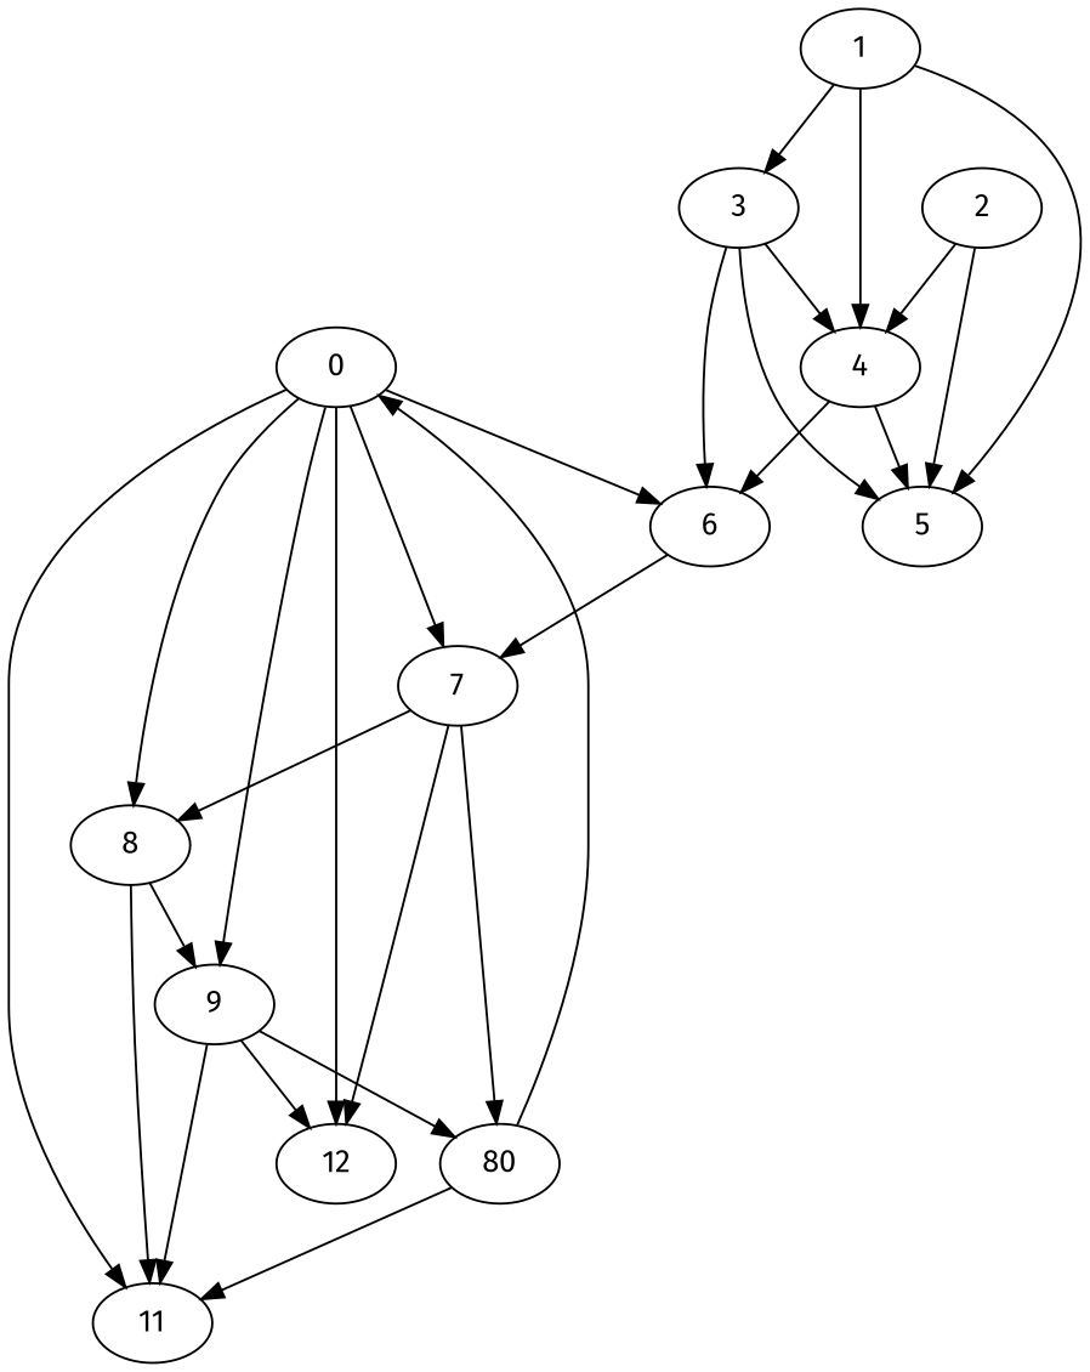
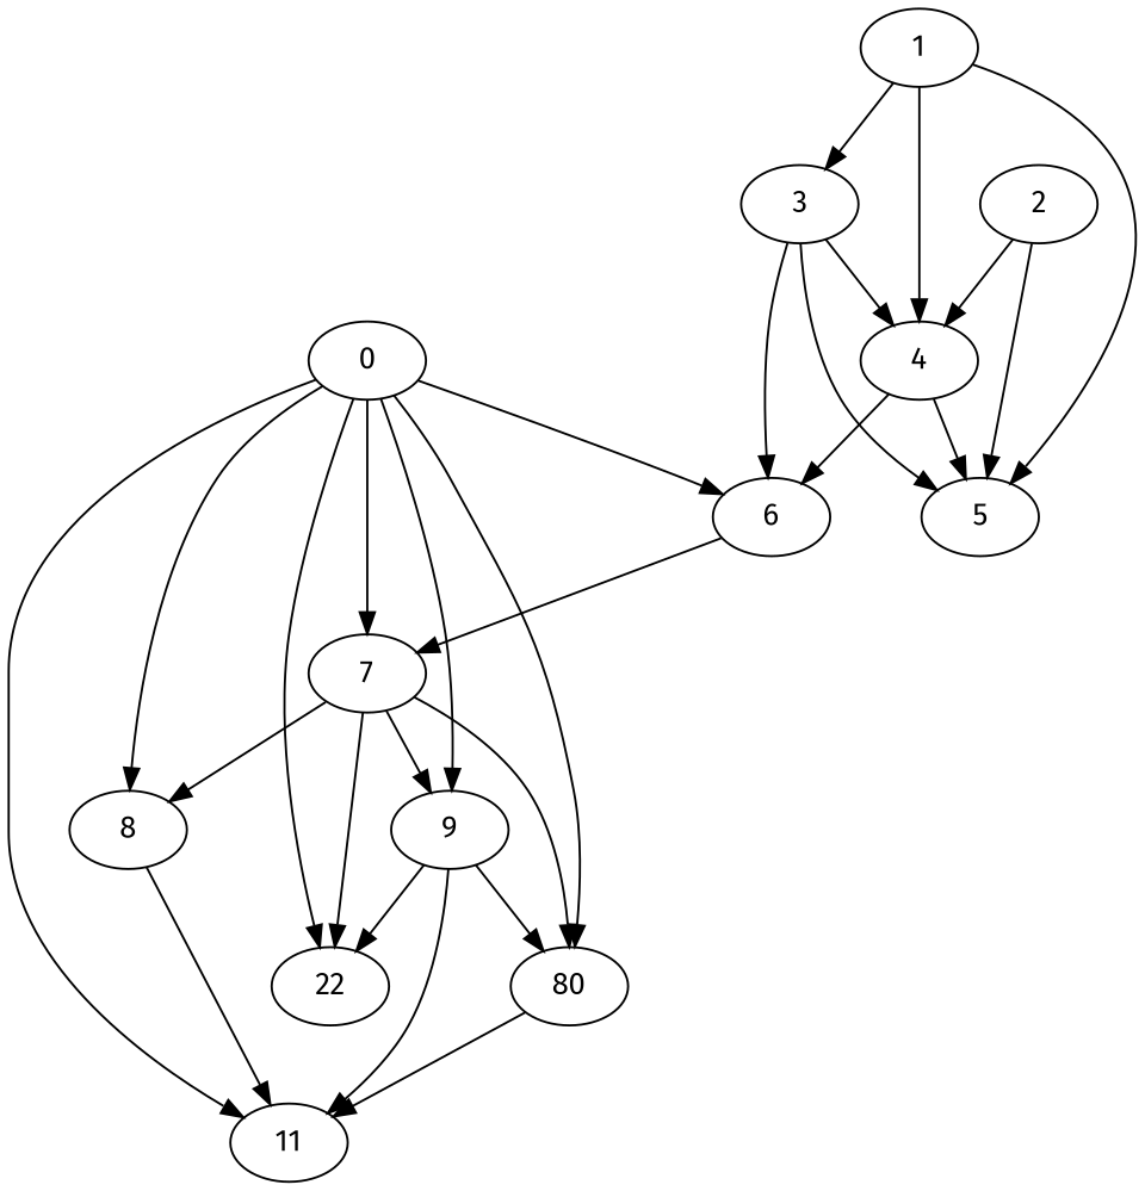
  digraph {
    fontname="Fira Sans"
    node [fontname="Fira Sans"]
    edge [fontname="Fira Sans"]
    0
    6
    7
    8
    9
    n6 [label=80]
    11
-   12
+   12 [label=22]
    1
    3
    4
    5
    2
    0 -> 6
    0 -> 7
    0 -> 8
    0 -> 9
-   n6 -> 0
+   0 -> n6
    0 -> 11
    0 -> 12
    6 -> 7
    7 -> 8
    7 -> n6
    7 -> 12
-   8 -> 9
+   7 -> 9
    8 -> 11
    9 -> n6
    9 -> 11
    9 -> 12
    n6 -> 11
    1 -> 3
    1 -> 4
    1 -> 5
    3 -> 6
    3 -> 4
    3 -> 5
    4 -> 6
    4 -> 5
    2 -> 4
    2 -> 5
  }
